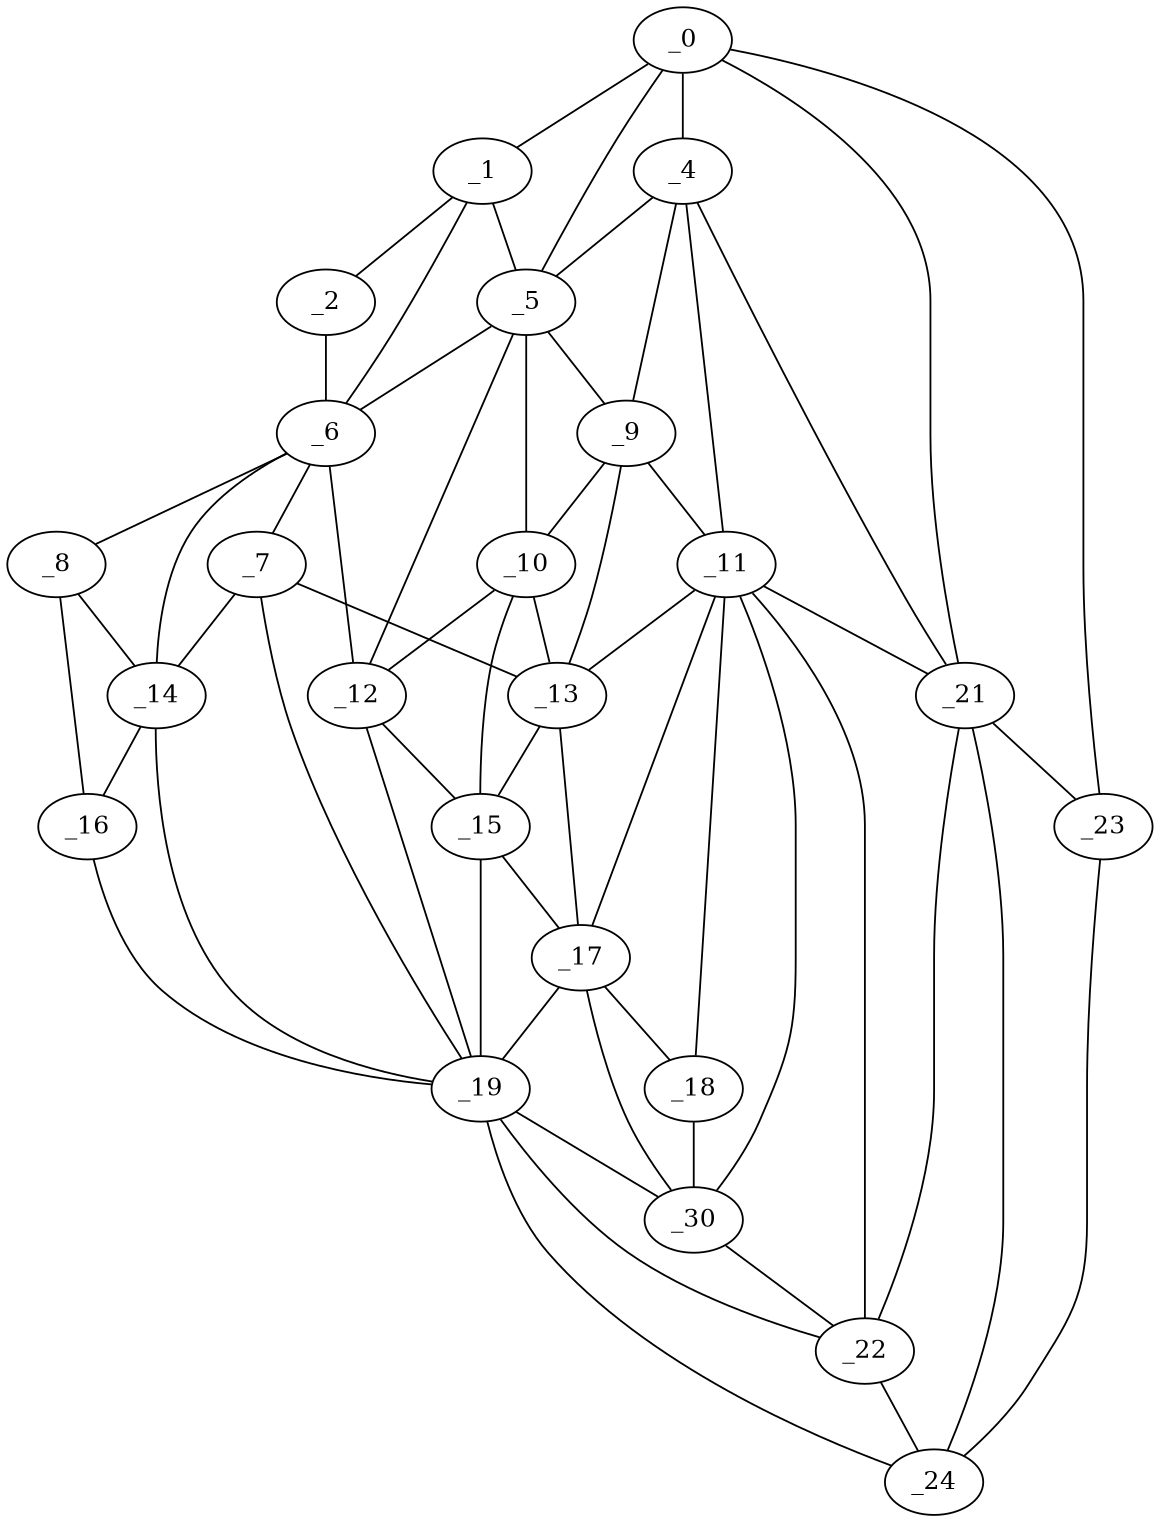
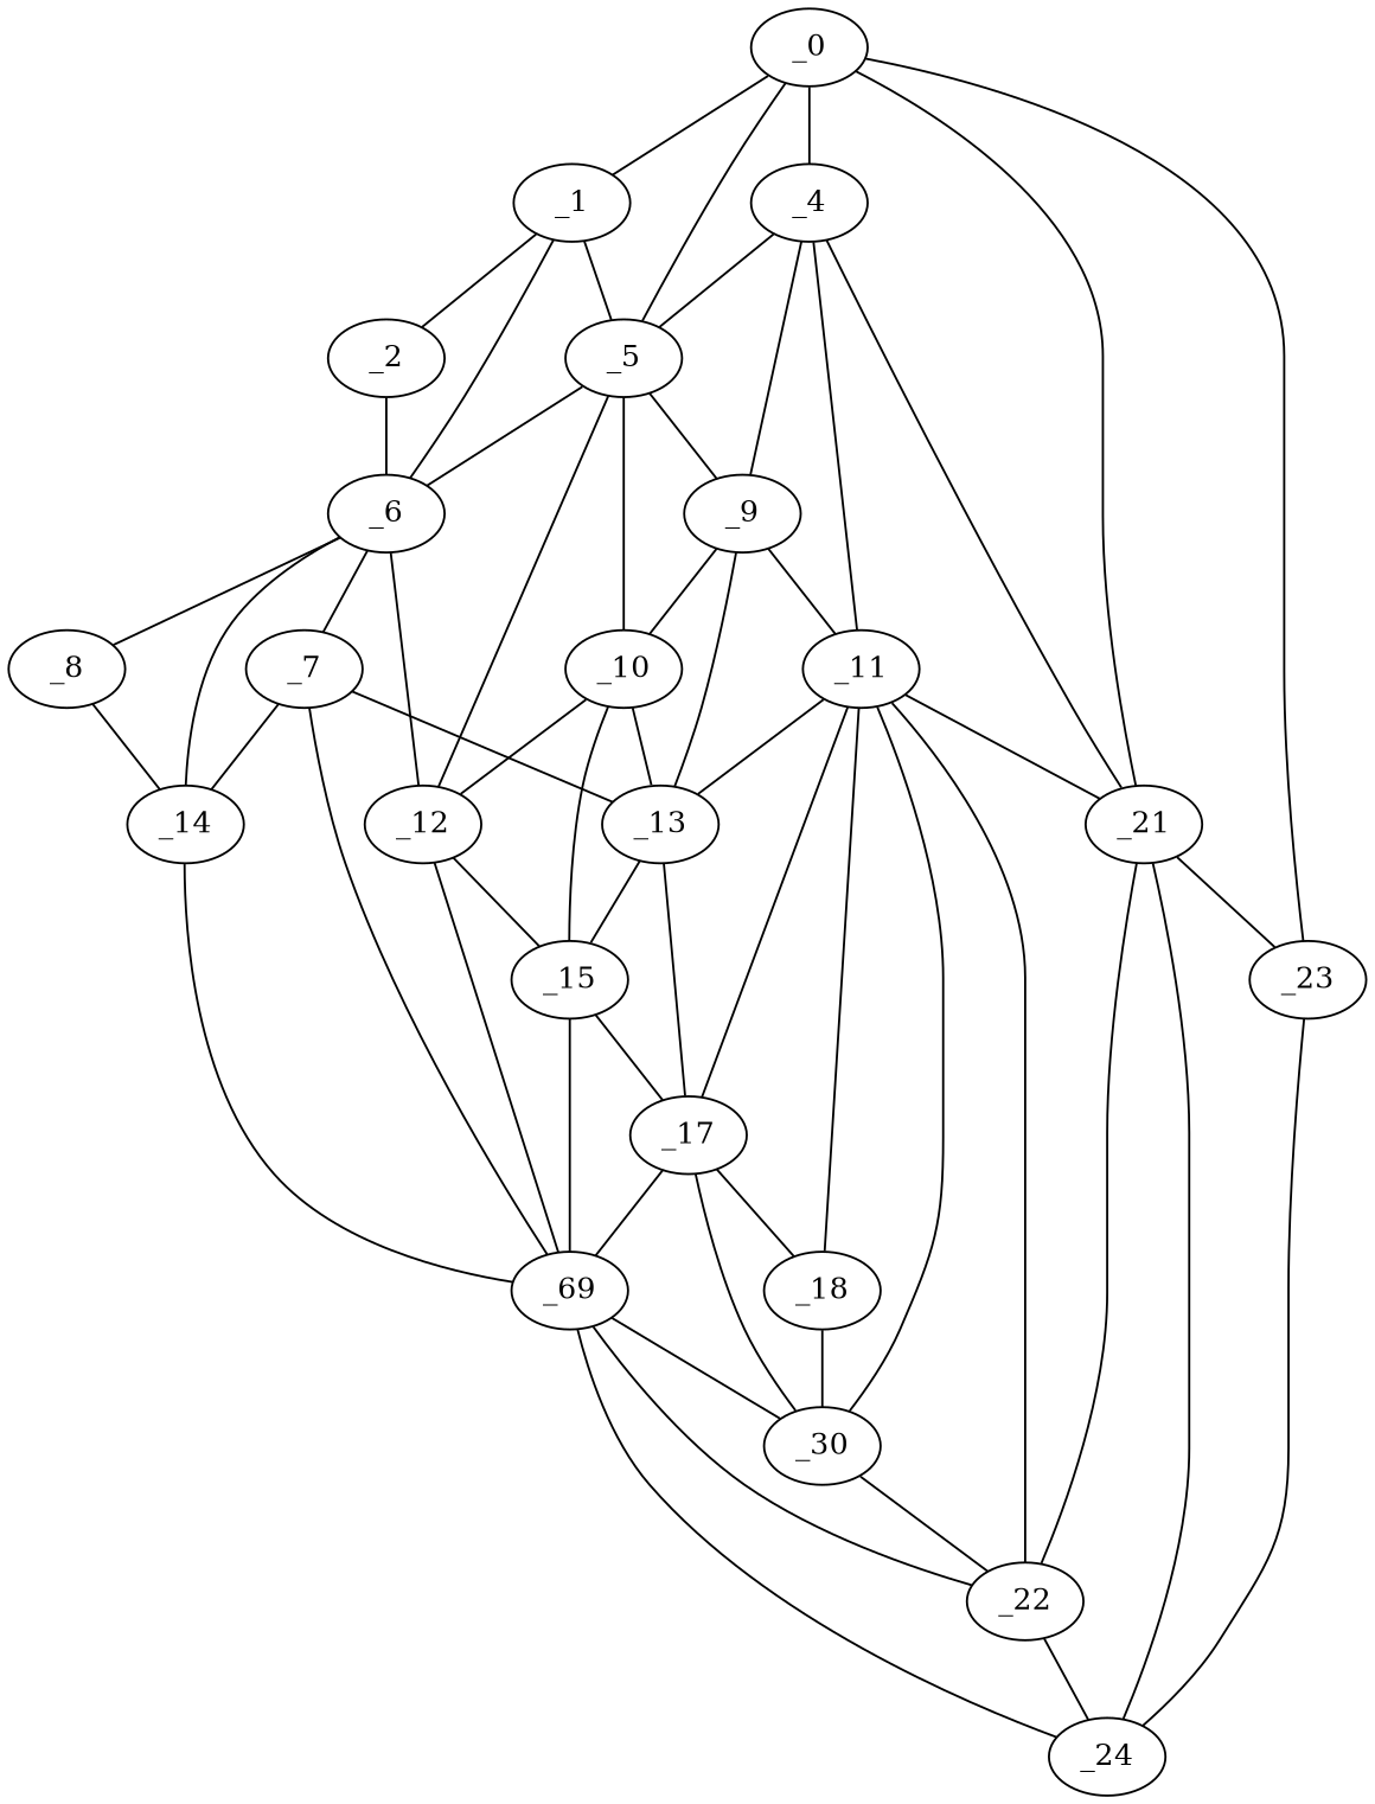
  graph {
    node [x=82 y=118]
    edge [valence=2]
    _0 [x=19 y=16]
    _1 [x=57]
    _4 [y=61]
    _5 [y=71]
    _21 [x=109 y=23]
    _23 [x=111 y=14]
    _2 [x=69]
    _6 [y=89]
    _9 [x=91 y=64]
    _11 [x=95 y=58]
    _10 [x=92 y=71]
    _12 [x=95 y=81]
    _22 [x=109 y=43]
    _24 [x=111 y=29]
    _8 [x=90 y=114]
    _7 [x=90 y=89]
    _14 [x=99 y=101]
    _13 [x=96 y=66]
    _17 [x=103 y=62]
    _18 [x=104 y=55]
    n21 [label=_30 x=108 y=49]
    _15 [x=101 y=79]
-   _19 [x=106 y=99]
-   _16 [x=101 y=107]
+   _19 [x=106 y=99 label=_69]
    _0 -- _1 [valence=1]
    _0 -- _4
    _0 -- _5
    _0 -- _21
    _0 -- _23 [valence=1]
    _1 -- _5 [valence=1]
    _1 -- _2 [valence=1]
    _1 -- _6 [valence=1]
    _4 -- _5
    _4 -- _21
    _4 -- _9
    _4 -- _11 [valence=1]
    _5 -- _6
    _5 -- _9 [valence=1]
    _5 -- _10 [valence=1]
    _5 -- _12
    _21 -- _23 [valence=1]
    _21 -- _22
    _21 -- _24 [valence=1]
    _23 -- _24 [valence=1]
    _2 -- _6
    _6 -- _12 [valence=1]
    _6 -- _8
    _6 -- _7
    _6 -- _14
    _9 -- _11
    _9 -- _10
    _9 -- _13
    _11 -- _21
    _11 -- _22 [valence=1]
    _11 -- _13 [valence=1]
    _11 -- _17
    _11 -- _18
    _11 -- n21 [valence=1]
    _10 -- _12
    _10 -- _13 [valence=1]
    _10 -- _15 [valence=1]
    _12 -- _15 [valence=1]
    _12 -- _19
    _22 -- _24
    _8 -- _14 [valence=1]
-   _8 -- _16 [valence=1]
    _7 -- _14 [valence=1]
    _7 -- _13
    _7 -- _19 [valence=1]
    _14 -- _19
-   _14 -- _16 [valence=1]
    _13 -- _17 [valence=1]
    _13 -- _15
    _17 -- _18 [valence=1]
    _17 -- n21
    _17 -- _19
    _18 -- n21
    n21 -- _22
    _15 -- _17
    _15 -- _19 [valence=1]
    _19 -- _22
    _19 -- _24 [valence=1]
    _19 -- n21
-   _16 -- _19 [valence=1]
  }
